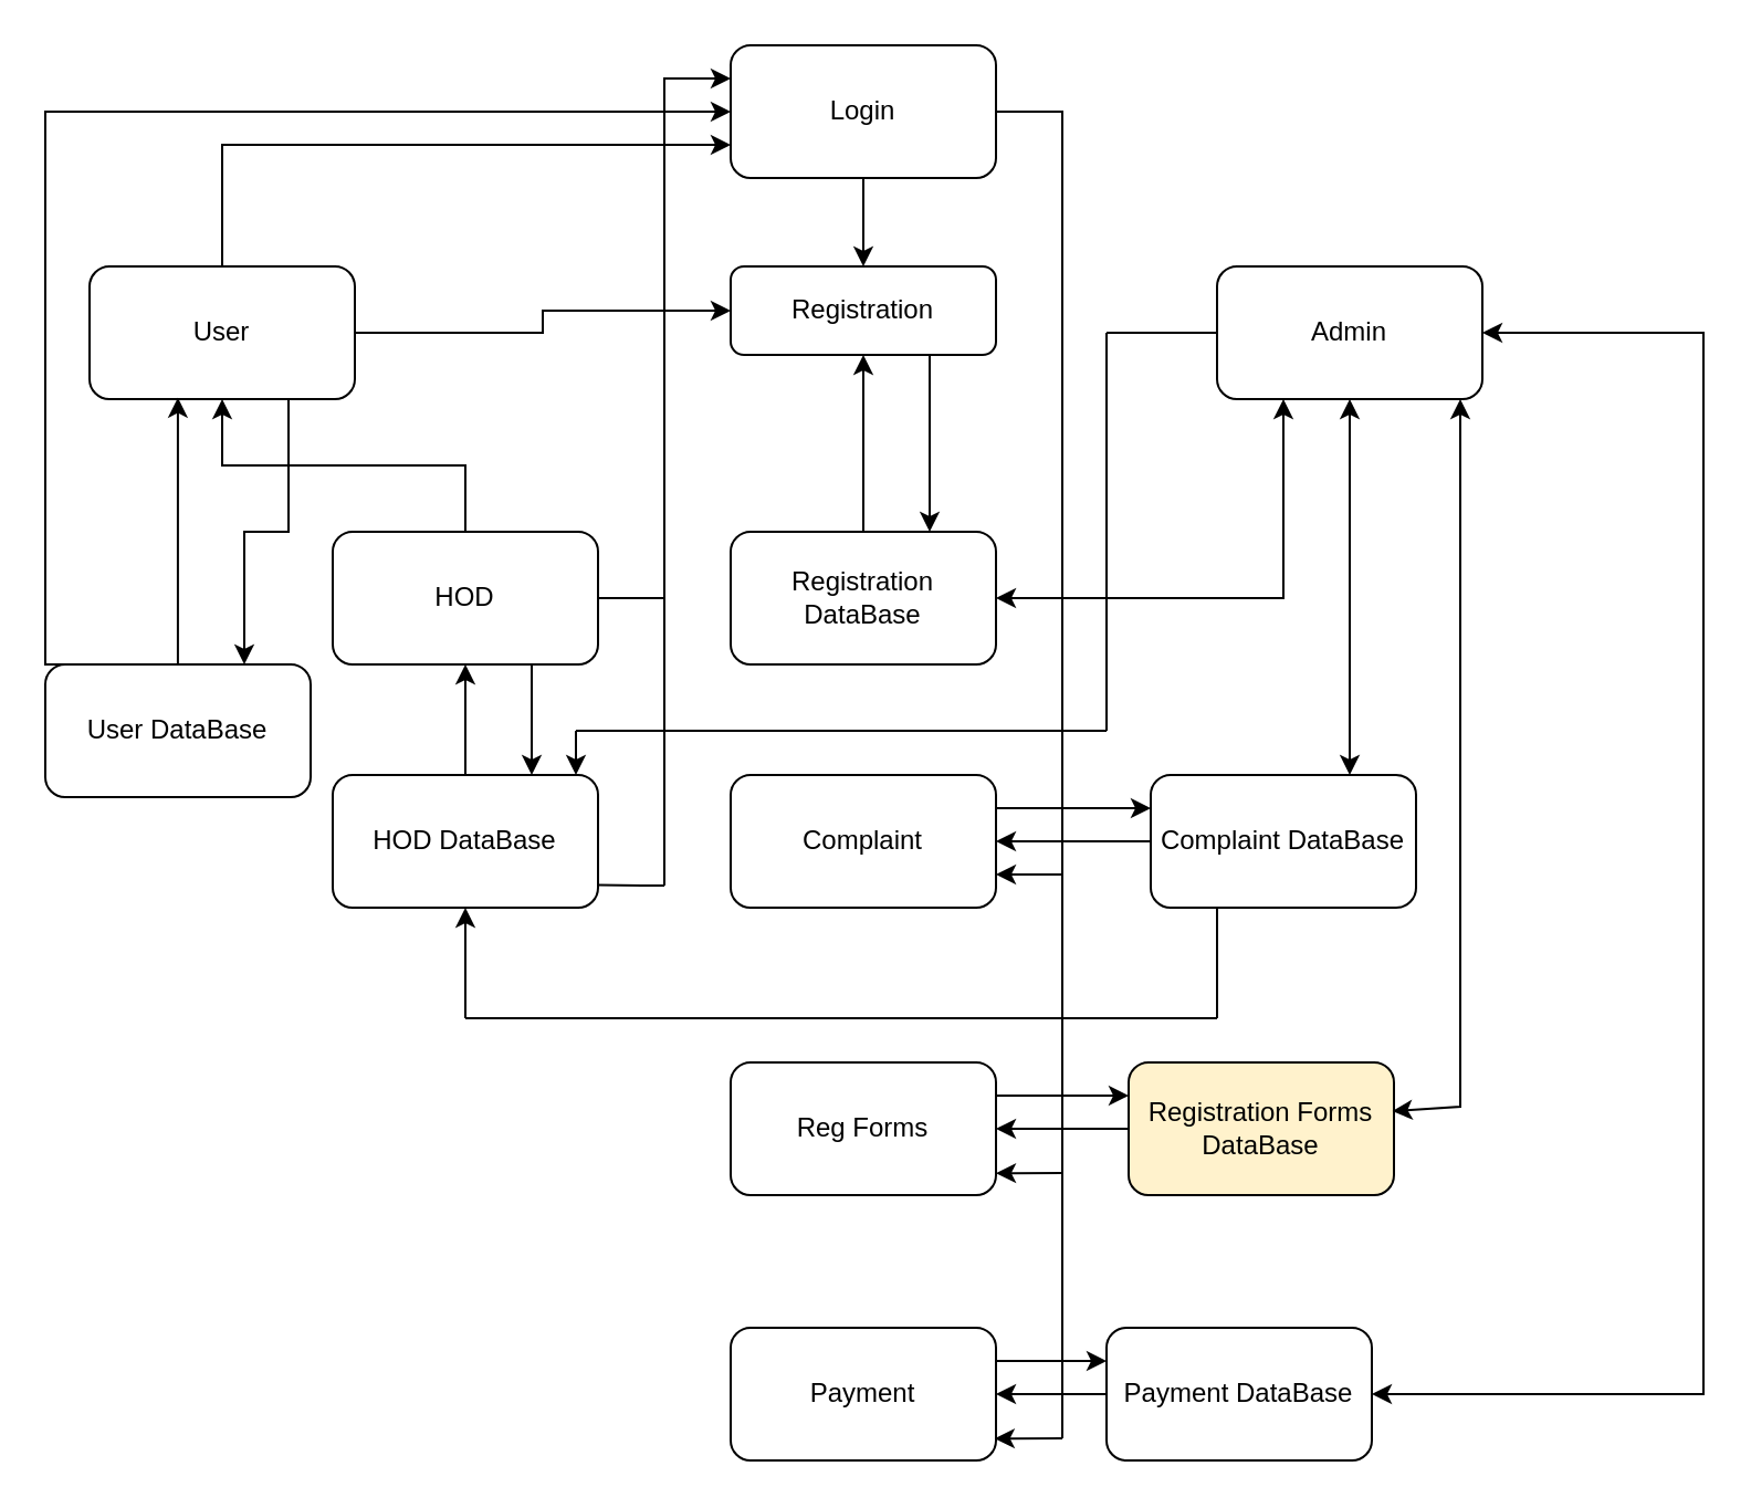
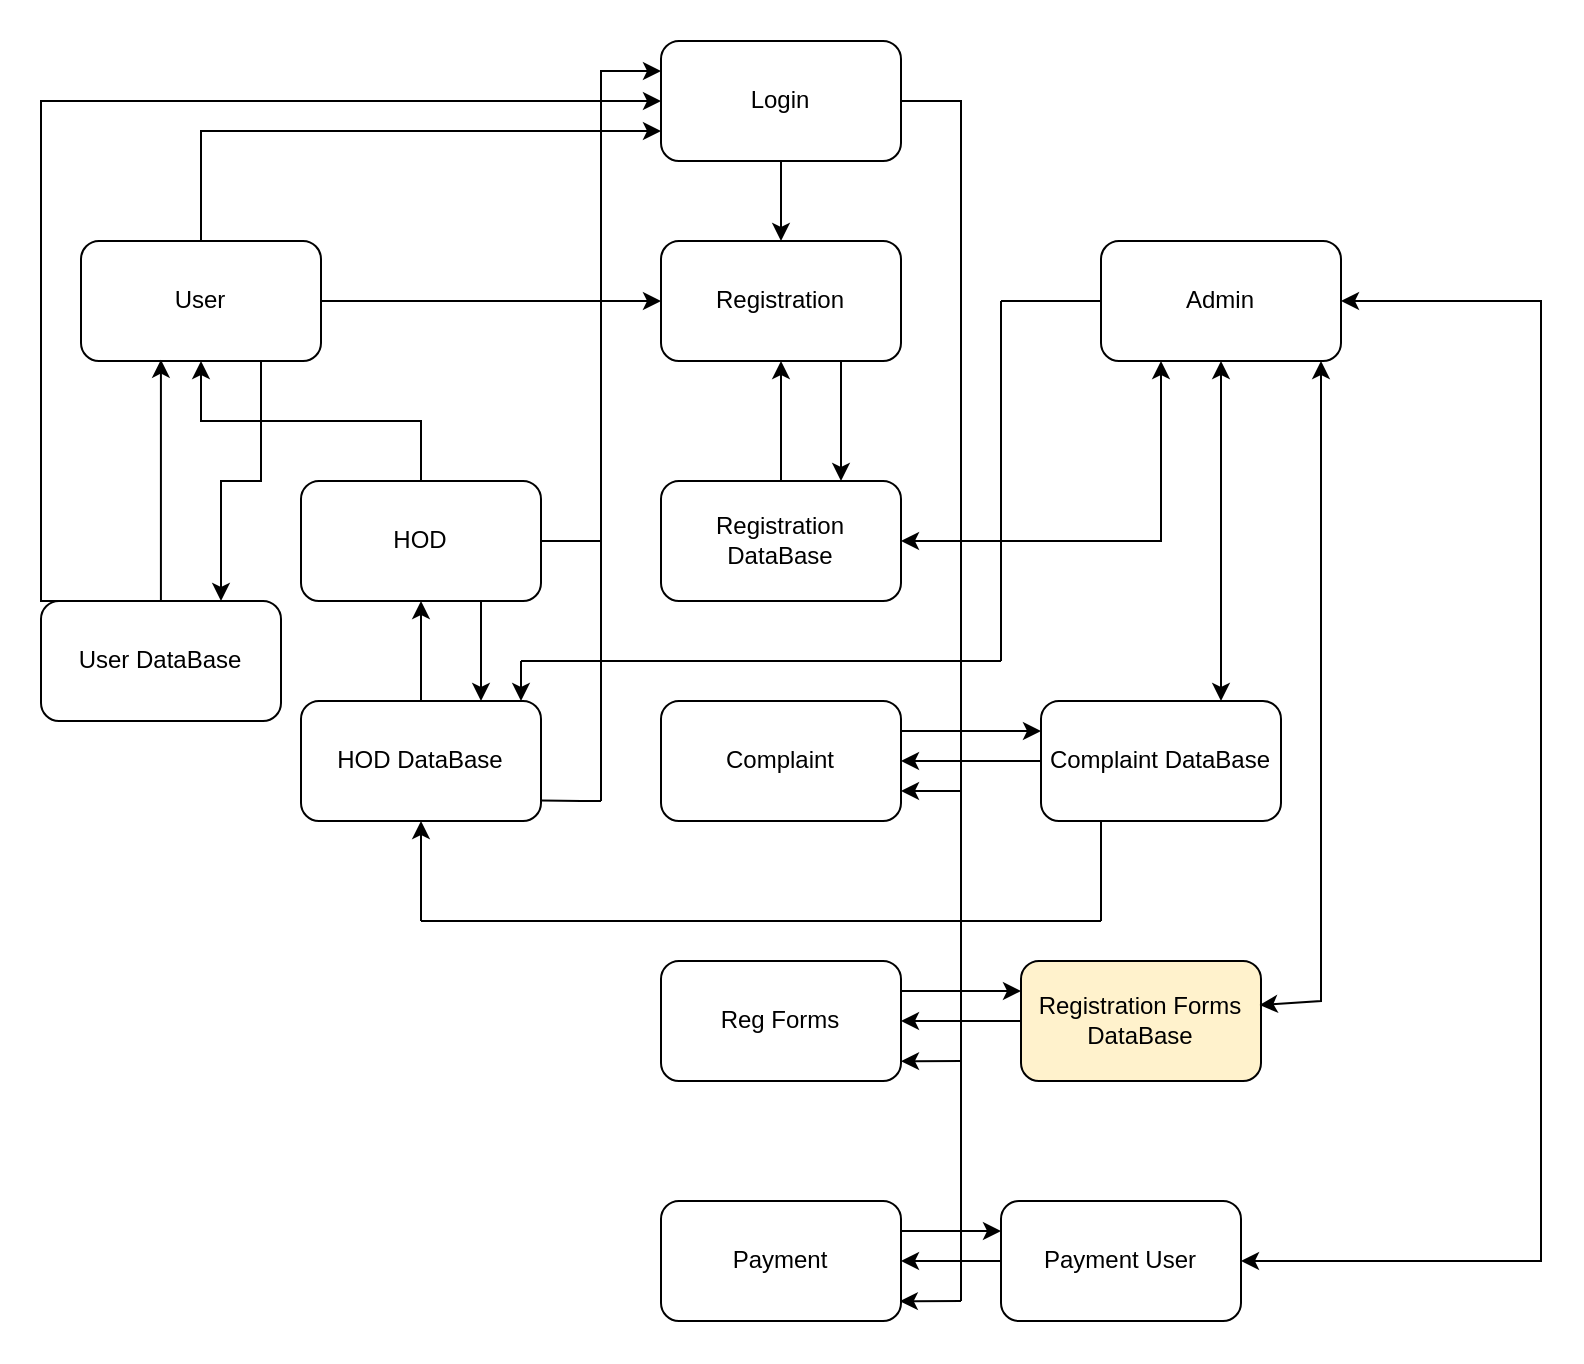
  <mxCell id="0" />
  <mxCell id="1" parent="0" />
  <mxCell id="2" style="edgeStyle=orthogonalEdgeStyle;rounded=0;orthogonalLoop=1;jettySize=auto;html=1;exitX=0.5;exitY=1;exitDx=0;exitDy=0;entryX=0.5;entryY=0;entryDx=0;entryDy=0;" edge="1" parent="1" source="4" target="15"><mxGeometry relative="1" as="geometry" /></mxCell>
  <mxCell id="3" style="edgeStyle=orthogonalEdgeStyle;rounded=0;orthogonalLoop=1;jettySize=auto;html=1;exitX=1;exitY=0.5;exitDx=0;exitDy=0;entryX=1;entryY=0.75;entryDx=0;entryDy=0;" edge="1" parent="1" source="4" target="17"><mxGeometry relative="1" as="geometry"><Array as="points"><mxPoint x="480" y="50" /><mxPoint x="480" y="395" /></Array></mxGeometry></mxCell>
  <mxCell id="4" value="Login" style="rounded=1;whiteSpace=wrap;html=1;" vertex="1" parent="1"><mxGeometry x="330" y="20" width="120" height="60" as="geometry" /></mxCell>
  <mxCell id="5" style="edgeStyle=orthogonalEdgeStyle;rounded=0;orthogonalLoop=1;jettySize=auto;html=1;exitX=0.5;exitY=0;exitDx=0;exitDy=0;entryX=0;entryY=0.75;entryDx=0;entryDy=0;" edge="1" parent="1" source="8" target="4"><mxGeometry relative="1" as="geometry" /></mxCell>
  <mxCell id="6" style="edgeStyle=orthogonalEdgeStyle;rounded=0;orthogonalLoop=1;jettySize=auto;html=1;exitX=1;exitY=0.5;exitDx=0;exitDy=0;entryX=0;entryY=0.5;entryDx=0;entryDy=0;" edge="1" parent="1" source="8" target="15"><mxGeometry relative="1" as="geometry" /></mxCell>
  <mxCell id="7" style="edgeStyle=orthogonalEdgeStyle;rounded=0;orthogonalLoop=1;jettySize=auto;html=1;exitX=0.75;exitY=1;exitDx=0;exitDy=0;entryX=0.75;entryY=0;entryDx=0;entryDy=0;" edge="1" parent="1" source="8" target="38"><mxGeometry relative="1" as="geometry" /></mxCell>
  <mxCell id="8" value="User" style="rounded=1;whiteSpace=wrap;html=1;" vertex="1" parent="1"><mxGeometry x="40" y="120" width="120" height="60" as="geometry" /></mxCell>
  <mxCell id="9" style="edgeStyle=orthogonalEdgeStyle;rounded=0;orthogonalLoop=1;jettySize=auto;html=1;exitX=1;exitY=0.5;exitDx=0;exitDy=0;entryX=0;entryY=0.25;entryDx=0;entryDy=0;" edge="1" parent="1" source="12" target="4"><mxGeometry relative="1" as="geometry" /></mxCell>
  <mxCell id="10" style="edgeStyle=orthogonalEdgeStyle;rounded=0;orthogonalLoop=1;jettySize=auto;html=1;exitX=0.5;exitY=0;exitDx=0;exitDy=0;" edge="1" parent="1" source="12" target="8"><mxGeometry relative="1" as="geometry" /></mxCell>
  <mxCell id="11" style="edgeStyle=orthogonalEdgeStyle;rounded=0;orthogonalLoop=1;jettySize=auto;html=1;exitX=0.75;exitY=1;exitDx=0;exitDy=0;entryX=0.75;entryY=0;entryDx=0;entryDy=0;" edge="1" parent="1" source="12" target="29"><mxGeometry relative="1" as="geometry" /></mxCell>
  <mxCell id="12" value="HOD" style="rounded=1;whiteSpace=wrap;html=1;" vertex="1" parent="1"><mxGeometry x="150" y="240" width="120" height="60" as="geometry" /></mxCell>
  <mxCell id="13" value="Admin" style="rounded=1;whiteSpace=wrap;html=1;" vertex="1" parent="1"><mxGeometry x="550" y="120" width="120" height="60" as="geometry" /></mxCell>
  <mxCell id="14" style="edgeStyle=orthogonalEdgeStyle;rounded=0;orthogonalLoop=1;jettySize=auto;html=1;exitX=0.75;exitY=1;exitDx=0;exitDy=0;entryX=0.75;entryY=0;entryDx=0;entryDy=0;" edge="1" parent="1" source="15" target="21"><mxGeometry relative="1" as="geometry" /></mxCell>
- <mxCell id="15" value="Registration" style="rounded=1;whiteSpace=wrap;html=1;" vertex="1" parent="1"><mxGeometry x="330" y="120" width="120" height="40" as="geometry" /></mxCell>
+ <mxCell id="15" value="Registration" style="rounded=1;whiteSpace=wrap;html=1;" vertex="1" parent="1"><mxGeometry x="330" y="120" width="120" height="60" as="geometry" /></mxCell>
  <mxCell id="16" style="edgeStyle=orthogonalEdgeStyle;rounded=0;orthogonalLoop=1;jettySize=auto;html=1;exitX=1;exitY=0.25;exitDx=0;exitDy=0;entryX=0;entryY=0.25;entryDx=0;entryDy=0;" edge="1" parent="1" source="17" target="25"><mxGeometry relative="1" as="geometry" /></mxCell>
  <mxCell id="17" value="Complaint" style="rounded=1;whiteSpace=wrap;html=1;" vertex="1" parent="1"><mxGeometry x="330" y="350" width="120" height="60" as="geometry" /></mxCell>
  <mxCell id="18" style="edgeStyle=orthogonalEdgeStyle;rounded=0;orthogonalLoop=1;jettySize=auto;html=1;exitX=1;exitY=0.25;exitDx=0;exitDy=0;entryX=0;entryY=0.25;entryDx=0;entryDy=0;" edge="1" parent="1" source="19" target="27"><mxGeometry relative="1" as="geometry" /></mxCell>
  <mxCell id="19" value="Reg Forms" style="rounded=1;whiteSpace=wrap;html=1;" vertex="1" parent="1"><mxGeometry x="330" y="480" width="120" height="60" as="geometry" /></mxCell>
  <mxCell id="20" style="edgeStyle=orthogonalEdgeStyle;rounded=0;orthogonalLoop=1;jettySize=auto;html=1;exitX=0.5;exitY=0;exitDx=0;exitDy=0;entryX=0.5;entryY=1;entryDx=0;entryDy=0;" edge="1" parent="1" source="21" target="15"><mxGeometry relative="1" as="geometry" /></mxCell>
  <mxCell id="21" value="Registration DataBase" style="rounded=1;whiteSpace=wrap;html=1;" vertex="1" parent="1"><mxGeometry x="330" y="240" width="120" height="60" as="geometry" /></mxCell>
  <mxCell id="22" style="edgeStyle=orthogonalEdgeStyle;rounded=0;orthogonalLoop=1;jettySize=auto;html=1;exitX=1;exitY=0.25;exitDx=0;exitDy=0;entryX=0;entryY=0.25;entryDx=0;entryDy=0;" edge="1" parent="1" source="23" target="31"><mxGeometry relative="1" as="geometry" /></mxCell>
  <mxCell id="23" value="Payment" style="rounded=1;whiteSpace=wrap;html=1;" vertex="1" parent="1"><mxGeometry x="330" y="600" width="120" height="60" as="geometry" /></mxCell>
  <mxCell id="24" style="edgeStyle=orthogonalEdgeStyle;rounded=0;orthogonalLoop=1;jettySize=auto;html=1;exitX=0;exitY=0.5;exitDx=0;exitDy=0;entryX=1;entryY=0.5;entryDx=0;entryDy=0;" edge="1" parent="1" source="25" target="17"><mxGeometry relative="1" as="geometry" /></mxCell>
  <mxCell id="25" value="Complaint DataBase" style="rounded=1;whiteSpace=wrap;html=1;" vertex="1" parent="1"><mxGeometry x="520" y="350" width="120" height="60" as="geometry" /></mxCell>
  <mxCell id="26" style="edgeStyle=orthogonalEdgeStyle;rounded=0;orthogonalLoop=1;jettySize=auto;html=1;exitX=0;exitY=0.5;exitDx=0;exitDy=0;entryX=1;entryY=0.5;entryDx=0;entryDy=0;" edge="1" parent="1" source="27" target="19"><mxGeometry relative="1" as="geometry" /></mxCell>
  <mxCell id="27" value="Registration Forms DataBase" style="rounded=1;whiteSpace=wrap;html=1;fillColor=#fff2cc;" vertex="1" parent="1"><mxGeometry x="510" y="480" width="120" height="60" as="geometry" /></mxCell>
  <mxCell id="28" style="edgeStyle=orthogonalEdgeStyle;rounded=0;orthogonalLoop=1;jettySize=auto;html=1;exitX=0.5;exitY=0;exitDx=0;exitDy=0;entryX=0.5;entryY=1;entryDx=0;entryDy=0;" edge="1" parent="1" source="29" target="12"><mxGeometry relative="1" as="geometry" /></mxCell>
  <mxCell id="29" value="HOD DataBase" style="rounded=1;whiteSpace=wrap;html=1;" vertex="1" parent="1"><mxGeometry x="150" y="350" width="120" height="60" as="geometry" /></mxCell>
  <mxCell id="30" style="edgeStyle=orthogonalEdgeStyle;rounded=0;orthogonalLoop=1;jettySize=auto;html=1;exitX=0;exitY=0.5;exitDx=0;exitDy=0;entryX=1;entryY=0.5;entryDx=0;entryDy=0;" edge="1" parent="1" source="31" target="23"><mxGeometry relative="1" as="geometry" /></mxCell>
- <mxCell id="31" value="Payment DataBase" style="rounded=1;whiteSpace=wrap;html=1;" vertex="1" parent="1"><mxGeometry x="500" y="600" width="120" height="60" as="geometry" /></mxCell>
+ <mxCell id="31" value="Payment User" style="rounded=1;whiteSpace=wrap;html=1;" vertex="1" parent="1"><mxGeometry x="500" y="600" width="120" height="60" as="geometry" /></mxCell>
  <mxCell id="32" value="" style="endArrow=classic;startArrow=classic;html=1;rounded=0;entryX=0.25;entryY=1;entryDx=0;entryDy=0;exitX=1;exitY=0.5;exitDx=0;exitDy=0;" edge="1" parent="1" source="21" target="13"><mxGeometry width="50" height="50" relative="1" as="geometry"><mxPoint x="560" y="280" as="sourcePoint" /><mxPoint x="460" y="200" as="targetPoint" /><Array as="points"><mxPoint x="580" y="270" /></Array></mxGeometry></mxCell>
  <mxCell id="33" value="" style="endArrow=classic;startArrow=classic;html=1;rounded=0;entryX=0.5;entryY=1;entryDx=0;entryDy=0;exitX=0.75;exitY=0;exitDx=0;exitDy=0;" edge="1" parent="1" source="25" target="13"><mxGeometry width="50" height="50" relative="1" as="geometry"><mxPoint x="460" y="280" as="sourcePoint" /><mxPoint x="590" y="190" as="targetPoint" /><Array as="points"><mxPoint x="610" y="300" /></Array></mxGeometry></mxCell>
  <mxCell id="34" value="" style="endArrow=classic;startArrow=classic;html=1;rounded=0;exitX=0.994;exitY=0.367;exitDx=0;exitDy=0;exitPerimeter=0;" edge="1" parent="1" source="27"><mxGeometry width="50" height="50" relative="1" as="geometry"><mxPoint x="620" y="360" as="sourcePoint" /><mxPoint x="660" y="180" as="targetPoint" /><Array as="points"><mxPoint x="660" y="500" /></Array></mxGeometry></mxCell>
  <mxCell id="35" value="" style="endArrow=classic;startArrow=classic;html=1;rounded=0;exitX=1;exitY=0.5;exitDx=0;exitDy=0;entryX=1;entryY=0.5;entryDx=0;entryDy=0;" edge="1" parent="1" source="31" target="13"><mxGeometry width="50" height="50" relative="1" as="geometry"><mxPoint x="670" y="512.02" as="sourcePoint" /><mxPoint x="740.72" y="180" as="targetPoint" /><Array as="points"><mxPoint x="770" y="630" /><mxPoint x="770" y="150" /></Array></mxGeometry></mxCell>
  <mxCell id="36" style="edgeStyle=orthogonalEdgeStyle;rounded=0;orthogonalLoop=1;jettySize=auto;html=1;entryX=0.333;entryY=0.989;entryDx=0;entryDy=0;entryPerimeter=0;" edge="1" parent="1" source="38" target="8"><mxGeometry relative="1" as="geometry" /></mxCell>
  <mxCell id="37" style="edgeStyle=orthogonalEdgeStyle;rounded=0;orthogonalLoop=1;jettySize=auto;html=1;exitX=0.25;exitY=0;exitDx=0;exitDy=0;entryX=0;entryY=0.5;entryDx=0;entryDy=0;" edge="1" parent="1" source="38" target="4"><mxGeometry relative="1" as="geometry"><Array as="points"><mxPoint x="20" y="300" /><mxPoint x="20" y="50" /></Array></mxGeometry></mxCell>
  <mxCell id="38" value="User DataBase" style="rounded=1;whiteSpace=wrap;html=1;" vertex="1" parent="1"><mxGeometry x="20" y="300" width="120" height="60" as="geometry" /></mxCell>
  <mxCell id="39" value="" style="endArrow=none;html=1;rounded=0;entryX=0.25;entryY=1;entryDx=0;entryDy=0;" edge="1" parent="1" target="25"><mxGeometry width="50" height="50" relative="1" as="geometry"><mxPoint x="550" y="460" as="sourcePoint" /><mxPoint x="460" y="340" as="targetPoint" /></mxGeometry></mxCell>
  <mxCell id="40" value="" style="endArrow=none;html=1;rounded=0;" edge="1" parent="1"><mxGeometry width="50" height="50" relative="1" as="geometry"><mxPoint x="210" y="460" as="sourcePoint" /><mxPoint x="550" y="460" as="targetPoint" /></mxGeometry></mxCell>
  <mxCell id="41" value="" style="endArrow=classic;html=1;rounded=0;entryX=0.5;entryY=1;entryDx=0;entryDy=0;" edge="1" parent="1" target="29"><mxGeometry width="50" height="50" relative="1" as="geometry"><mxPoint x="210" y="460" as="sourcePoint" /><mxPoint x="460" y="340" as="targetPoint" /></mxGeometry></mxCell>
  <mxCell id="42" value="" style="endArrow=none;html=1;rounded=0;entryX=0;entryY=0.5;entryDx=0;entryDy=0;" edge="1" parent="1" target="13"><mxGeometry width="50" height="50" relative="1" as="geometry"><mxPoint x="500" y="150" as="sourcePoint" /><mxPoint x="460" y="240" as="targetPoint" /></mxGeometry></mxCell>
  <mxCell id="43" value="" style="endArrow=none;html=1;rounded=0;" edge="1" parent="1"><mxGeometry width="50" height="50" relative="1" as="geometry"><mxPoint x="500" y="330" as="sourcePoint" /><mxPoint x="500" y="150" as="targetPoint" /></mxGeometry></mxCell>
  <mxCell id="44" value="" style="endArrow=none;html=1;rounded=0;" edge="1" parent="1"><mxGeometry width="50" height="50" relative="1" as="geometry"><mxPoint x="260" y="330" as="sourcePoint" /><mxPoint x="500" y="330" as="targetPoint" /></mxGeometry></mxCell>
  <mxCell id="45" value="" style="endArrow=classic;html=1;rounded=0;" edge="1" parent="1"><mxGeometry width="50" height="50" relative="1" as="geometry"><mxPoint x="260" y="330" as="sourcePoint" /><mxPoint x="260" y="350" as="targetPoint" /></mxGeometry></mxCell>
  <mxCell id="46" value="" style="endArrow=none;html=1;rounded=0;" edge="1" parent="1"><mxGeometry width="50" height="50" relative="1" as="geometry"><mxPoint x="480" y="650" as="sourcePoint" /><mxPoint x="480" y="390" as="targetPoint" /></mxGeometry></mxCell>
  <mxCell id="47" value="" style="endArrow=classic;html=1;rounded=0;entryX=0.995;entryY=0.835;entryDx=0;entryDy=0;entryPerimeter=0;" edge="1" parent="1" target="23"><mxGeometry width="50" height="50" relative="1" as="geometry"><mxPoint x="480" y="650" as="sourcePoint" /><mxPoint x="500" y="560" as="targetPoint" /></mxGeometry></mxCell>
  <mxCell id="48" value="" style="endArrow=classic;html=1;rounded=0;entryX=1;entryY=0.835;entryDx=0;entryDy=0;entryPerimeter=0;" edge="1" parent="1" target="19"><mxGeometry width="50" height="50" relative="1" as="geometry"><mxPoint x="480" y="530" as="sourcePoint" /><mxPoint x="500" y="510" as="targetPoint" /></mxGeometry></mxCell>
  <mxCell id="49" value="" style="endArrow=none;html=1;rounded=0;" edge="1" parent="1"><mxGeometry width="50" height="50" relative="1" as="geometry"><mxPoint x="300" y="390" as="sourcePoint" /><mxPoint x="300" y="270" as="targetPoint" /></mxGeometry></mxCell>
  <mxCell id="50" value="" style="endArrow=none;html=1;rounded=0;entryX=1.002;entryY=0.829;entryDx=0;entryDy=0;entryPerimeter=0;" edge="1" parent="1" target="29"><mxGeometry width="50" height="50" relative="1" as="geometry"><mxPoint x="300" y="400" as="sourcePoint" /><mxPoint x="510" y="180" as="targetPoint" /><Array as="points"><mxPoint x="290" y="400" /></Array></mxGeometry></mxCell>
  <mxCell id="51" value="" style="endArrow=none;html=1;rounded=0;" edge="1" parent="1"><mxGeometry width="50" height="50" relative="1" as="geometry"><mxPoint x="300" y="400" as="sourcePoint" /><mxPoint x="300" y="270" as="targetPoint" /></mxGeometry></mxCell>
